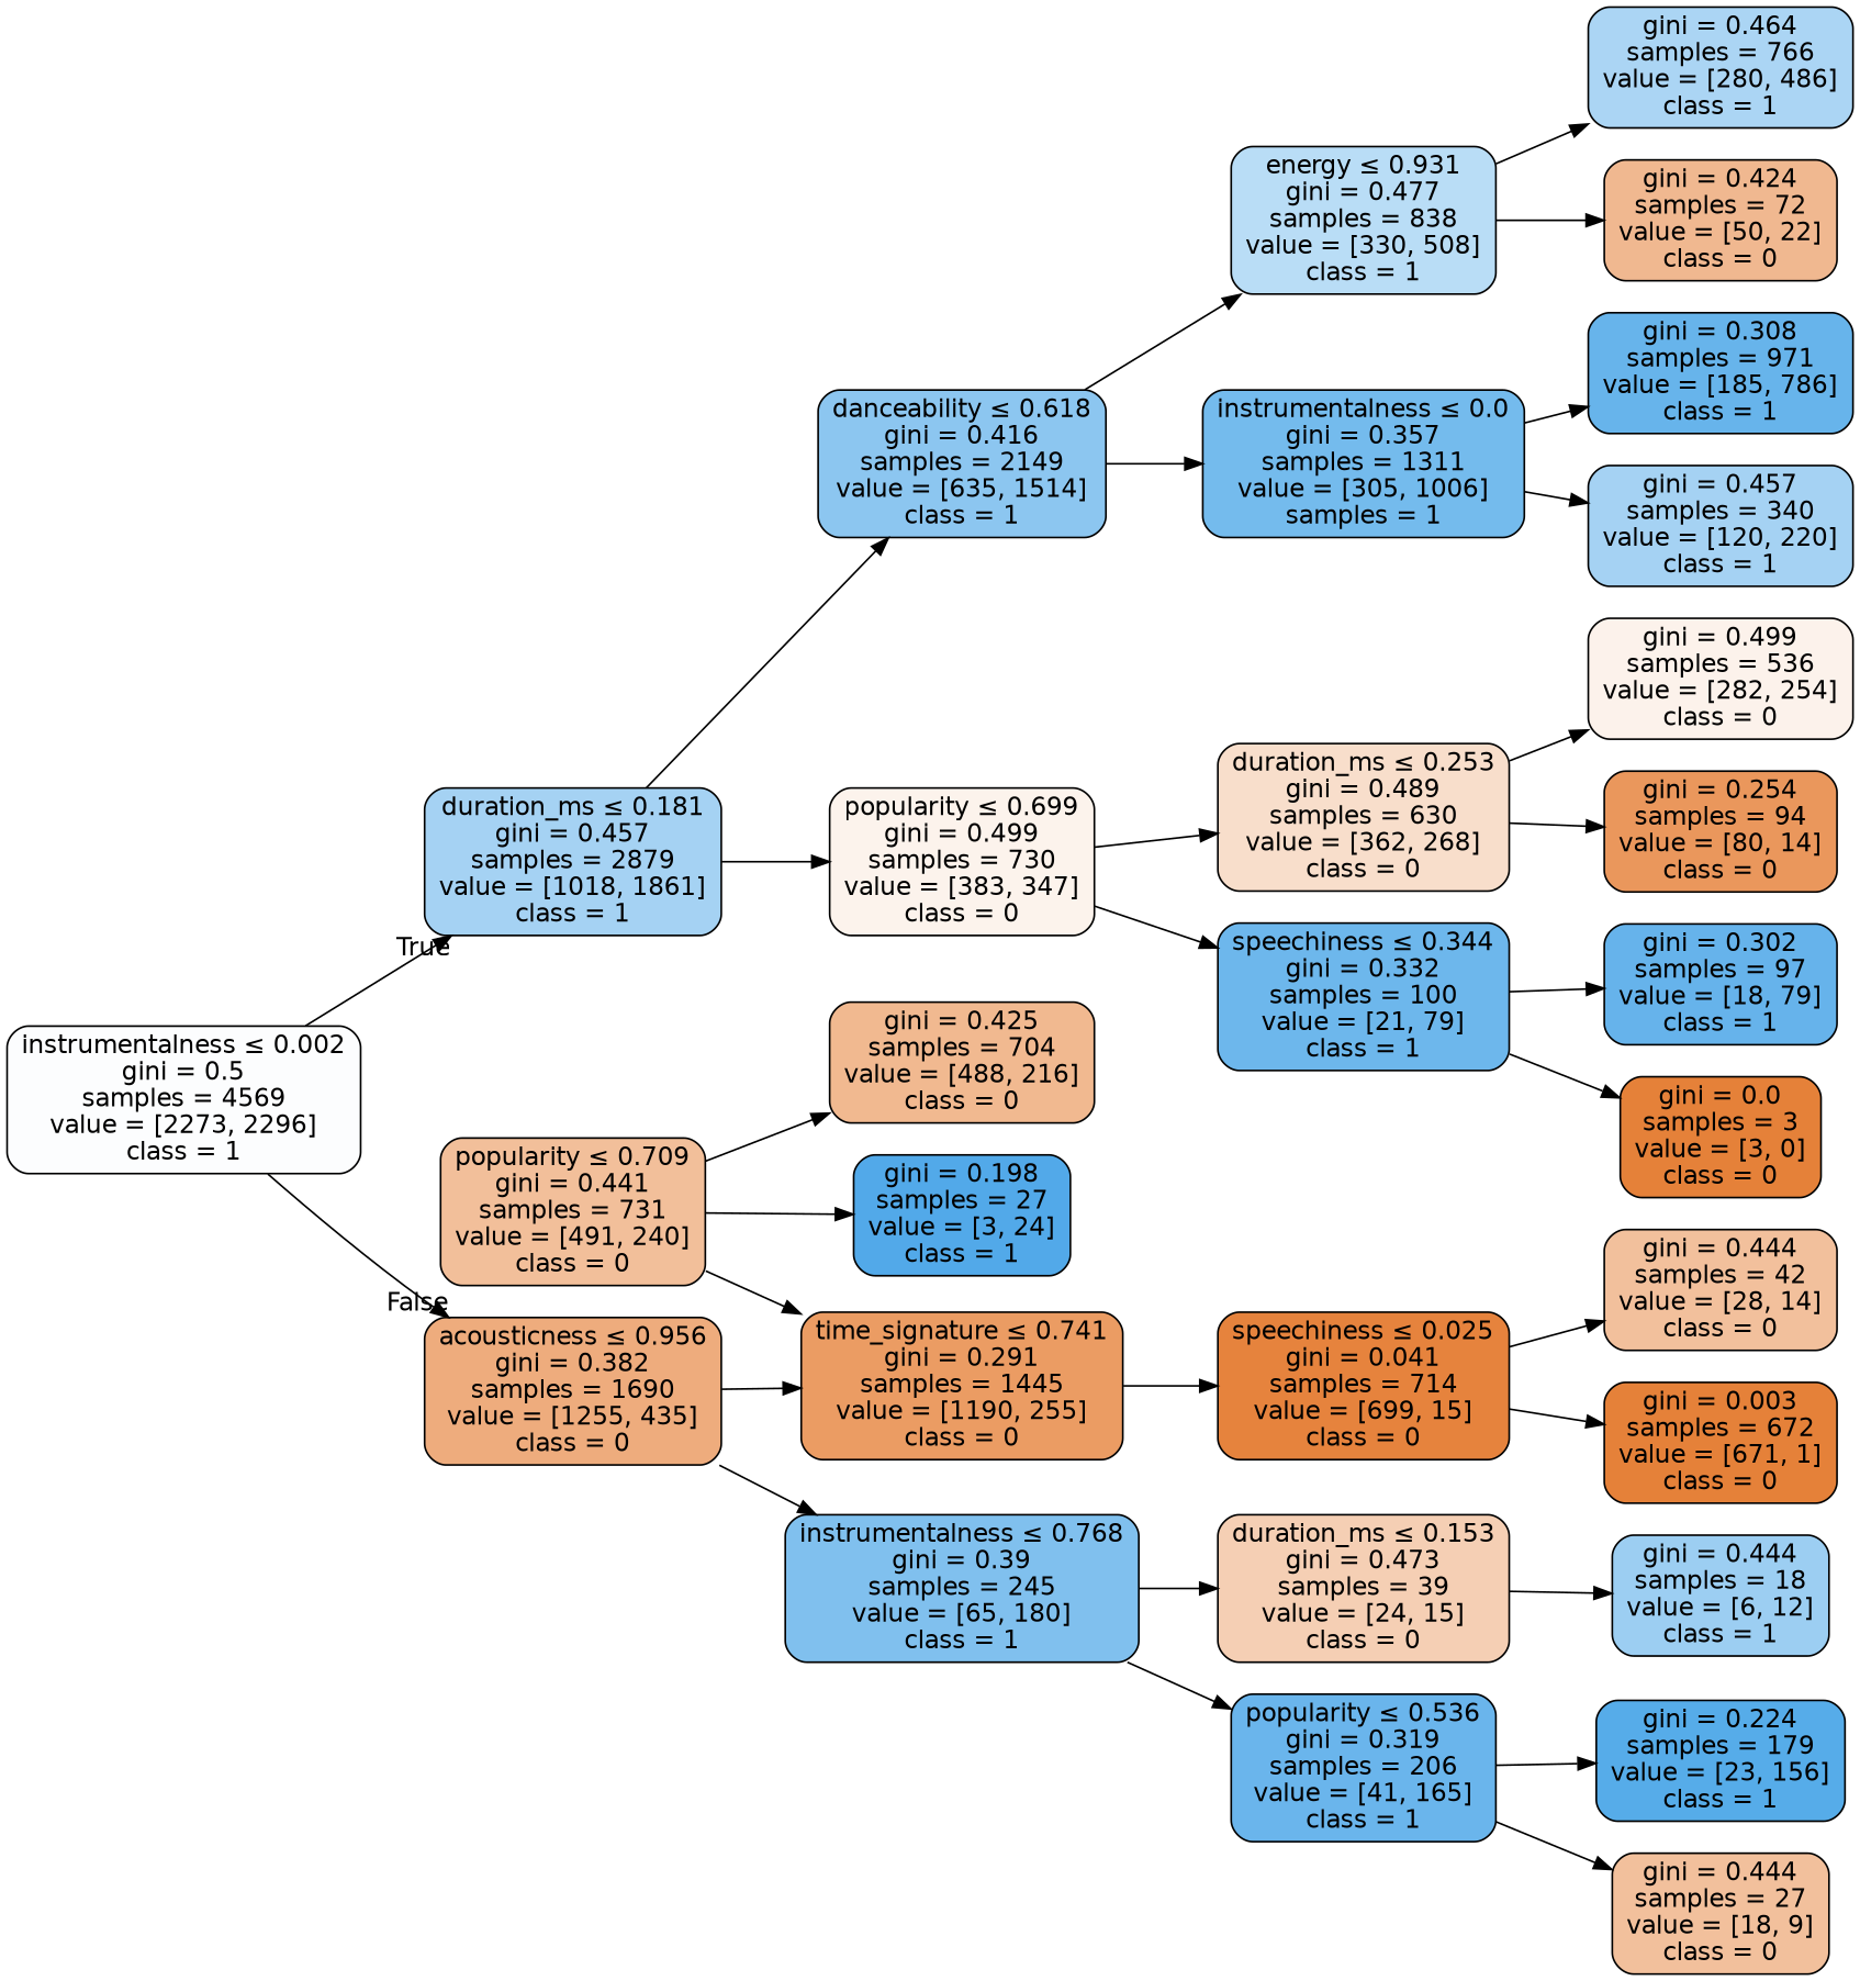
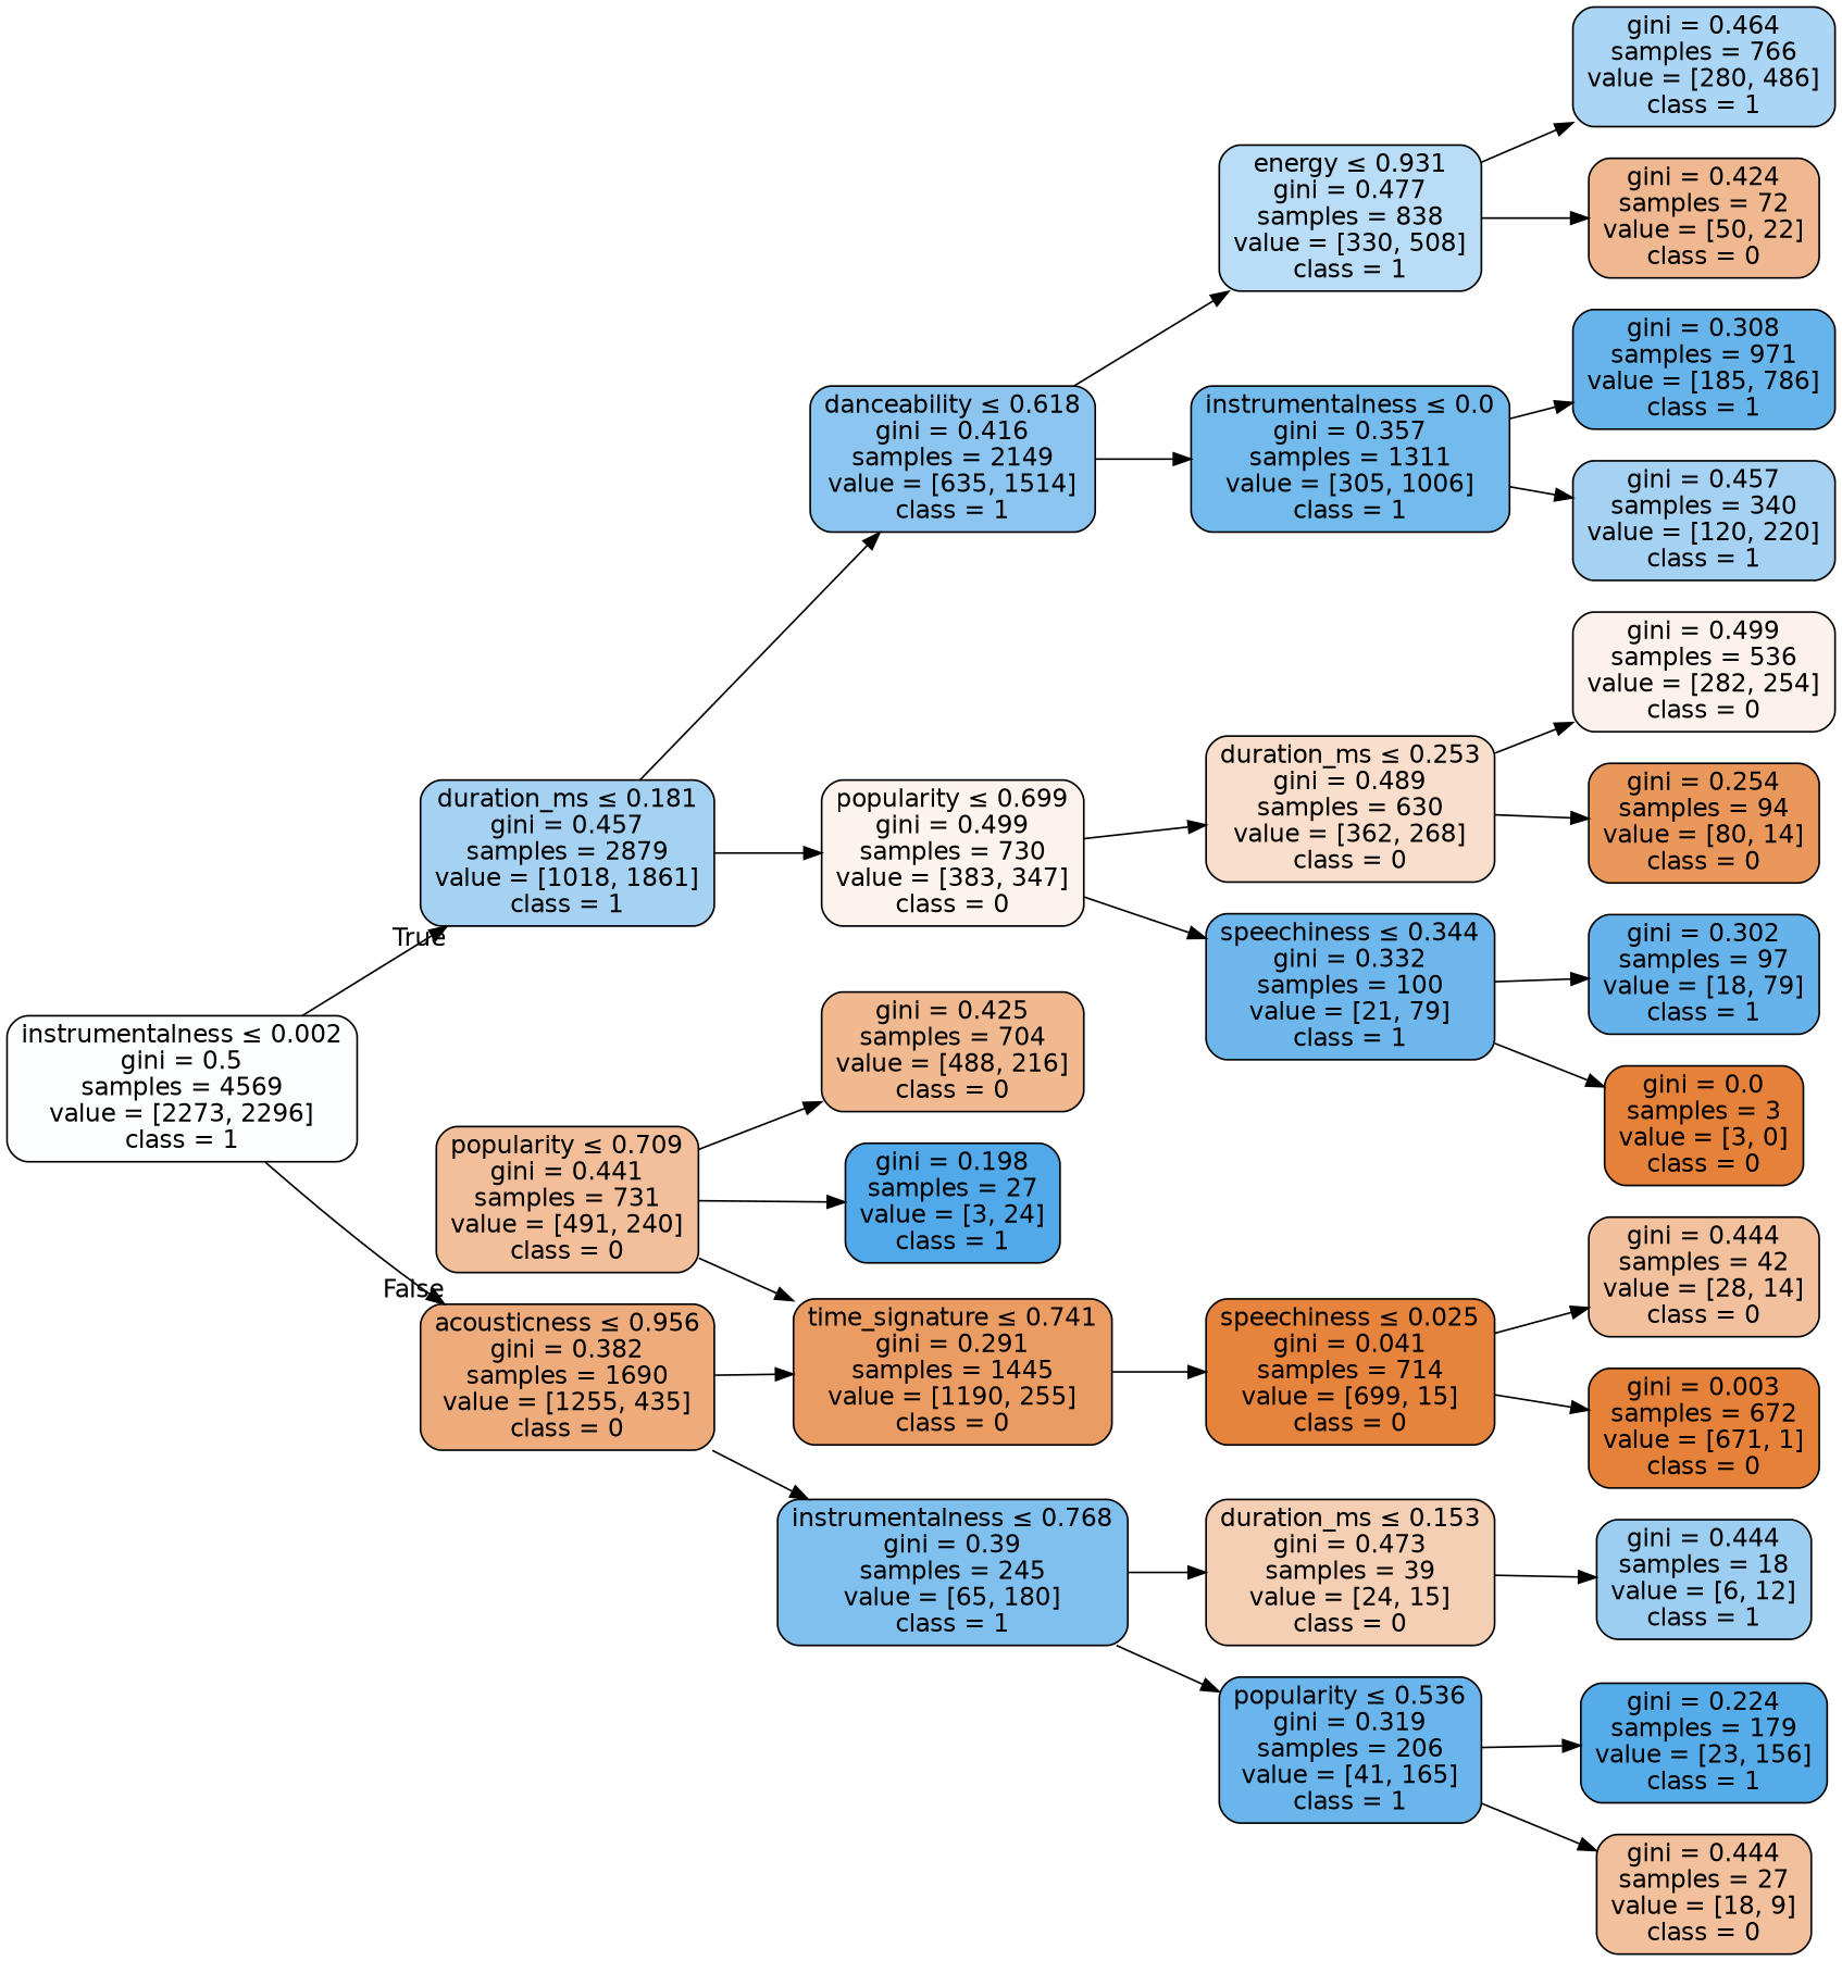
  digraph {
    rankdir=LR
    node [color=black fillcolor="#399de574" fontname=helvetica shape=box style="filled, rounded"]
    edge [fontname=helvetica]
    n1 [fillcolor="#399de503" label=<instrumentalness &le; 0.002<br/>gini = 0.5<br/>samples = 4569<br/>value = [2273, 2296]<br/>class = 1>]
    n2 [label=<duration_ms &le; 0.181<br/>gini = 0.457<br/>samples = 2879<br/>value = [1018, 1861]<br/>class = 1>]
    n3 [fillcolor="#e58139a7" label=<acousticness &le; 0.956<br/>gini = 0.382<br/>samples = 1690<br/>value = [1255, 435]<br/>class = 0>]
    n4 [fillcolor="#399de594" label=<danceability &le; 0.618<br/>gini = 0.416<br/>samples = 2149<br/>value = [635, 1514]<br/>class = 1>]
    n5 [fillcolor="#e5813918" label=<popularity &le; 0.699<br/>gini = 0.499<br/>samples = 730<br/>value = [383, 347]<br/>class = 0>]
    n6 [fillcolor="#e58139c8" label=<time_signature &le; 0.741<br/>gini = 0.291<br/>samples = 1445<br/>value = [1190, 255]<br/>class = 0>]
    n7 [fillcolor="#399de5a3" label=<instrumentalness &le; 0.768<br/>gini = 0.39<br/>samples = 245<br/>value = [65, 180]<br/>class = 1>]
    n8 [fillcolor="#399de559" label=<energy &le; 0.931<br/>gini = 0.477<br/>samples = 838<br/>value = [330, 508]<br/>class = 1>]
-   n9 [fillcolor="#399de5b2" label=<instrumentalness &le; 0.0<br/>gini = 0.357<br/>samples = 1311<br/>value = [305, 1006]<br/>samples = 1>]
+   n9 [fillcolor="#399de5b2" label=<instrumentalness &le; 0.0<br/>gini = 0.357<br/>samples = 1311<br/>value = [305, 1006]<br/>class = 1>]
    n10 [fillcolor="#e5813942" label=<duration_ms &le; 0.253<br/>gini = 0.489<br/>samples = 630<br/>value = [362, 268]<br/>class = 0>]
    n11 [fillcolor="#399de5bb" label=<speechiness &le; 0.344<br/>gini = 0.332<br/>samples = 100<br/>value = [21, 79]<br/>class = 1>]
    n12 [fillcolor="#399de56c" label=<gini = 0.464<br/>samples = 766<br/>value = [280, 486]<br/>class = 1>]
    n13 [fillcolor="#e581398f" label=<gini = 0.424<br/>samples = 72<br/>value = [50, 22]<br/>class = 0>]
    n14 [fillcolor="#399de5c3" label=<gini = 0.308<br/>samples = 971<br/>value = [185, 786]<br/>class = 1>]
    n15 [label=<gini = 0.457<br/>samples = 340<br/>value = [120, 220]<br/>class = 1>]
    n16 [fillcolor="#e5813919" label=<gini = 0.499<br/>samples = 536<br/>value = [282, 254]<br/>class = 0>]
    n17 [fillcolor="#e58139d2" label=<gini = 0.254<br/>samples = 94<br/>value = [80, 14]<br/>class = 0>]
    n18 [fillcolor="#399de5c5" label=<gini = 0.302<br/>samples = 97<br/>value = [18, 79]<br/>class = 1>]
    n19 [fillcolor="#e58139ff" label=<gini = 0.0<br/>samples = 3<br/>value = [3, 0]<br/>class = 0>]
    n20 [fillcolor="#e58139fa" label=<speechiness &le; 0.025<br/>gini = 0.041<br/>samples = 714<br/>value = [699, 15]<br/>class = 0>]
    n21 [fillcolor="#e5813960" label=<duration_ms &le; 0.153<br/>gini = 0.473<br/>samples = 39<br/>value = [24, 15]<br/>class = 0>]
    n22 [fillcolor="#399de5c0" label=<popularity &le; 0.536<br/>gini = 0.319<br/>samples = 206<br/>value = [41, 165]<br/>class = 1>]
    n23 [fillcolor="#e581397f" label=<gini = 0.444<br/>samples = 42<br/>value = [28, 14]<br/>class = 0>]
    n24 [fillcolor="#e58139ff" label=<gini = 0.003<br/>samples = 672<br/>value = [671, 1]<br/>class = 0>]
    n25 [fillcolor="#e5813982" label=<popularity &le; 0.709<br/>gini = 0.441<br/>samples = 731<br/>value = [491, 240]<br/>class = 0>]
    n26 [fillcolor="#e581398e" label=<gini = 0.425<br/>samples = 704<br/>value = [488, 216]<br/>class = 0>]
    n27 [fillcolor="#399de5df" label=<gini = 0.198<br/>samples = 27<br/>value = [3, 24]<br/>class = 1>]
    n28 [fillcolor="#399de57f" label=<gini = 0.444<br/>samples = 18<br/>value = [6, 12]<br/>class = 1>]
    n29 [fillcolor="#399de5d9" label=<gini = 0.224<br/>samples = 179<br/>value = [23, 156]<br/>class = 1>]
    n30 [fillcolor="#e581397f" label=<gini = 0.444<br/>samples = 27<br/>value = [18, 9]<br/>class = 0>]
    n1 -> n2 [headlabel=True labelangle=45 labeldistance=2.5]
    n1 -> n3 [headlabel=False labelangle=-45 labeldistance=2.5]
    n2 -> n4
    n2 -> n5
    n3 -> n6
    n3 -> n7
    n4 -> n8
    n4 -> n9
    n5 -> n10
    n5 -> n11
    n6 -> n20
    n7 -> n21
    n7 -> n22
    n8 -> n12
    n8 -> n13
    n9 -> n14
    n9 -> n15
    n10 -> n16
    n10 -> n17
    n11 -> n18
    n11 -> n19
    n20 -> n23
    n20 -> n24
    n21 -> n28
    n22 -> n29
    n22 -> n30
    n25 -> n6
    n25 -> n26
    n25 -> n27
  }
